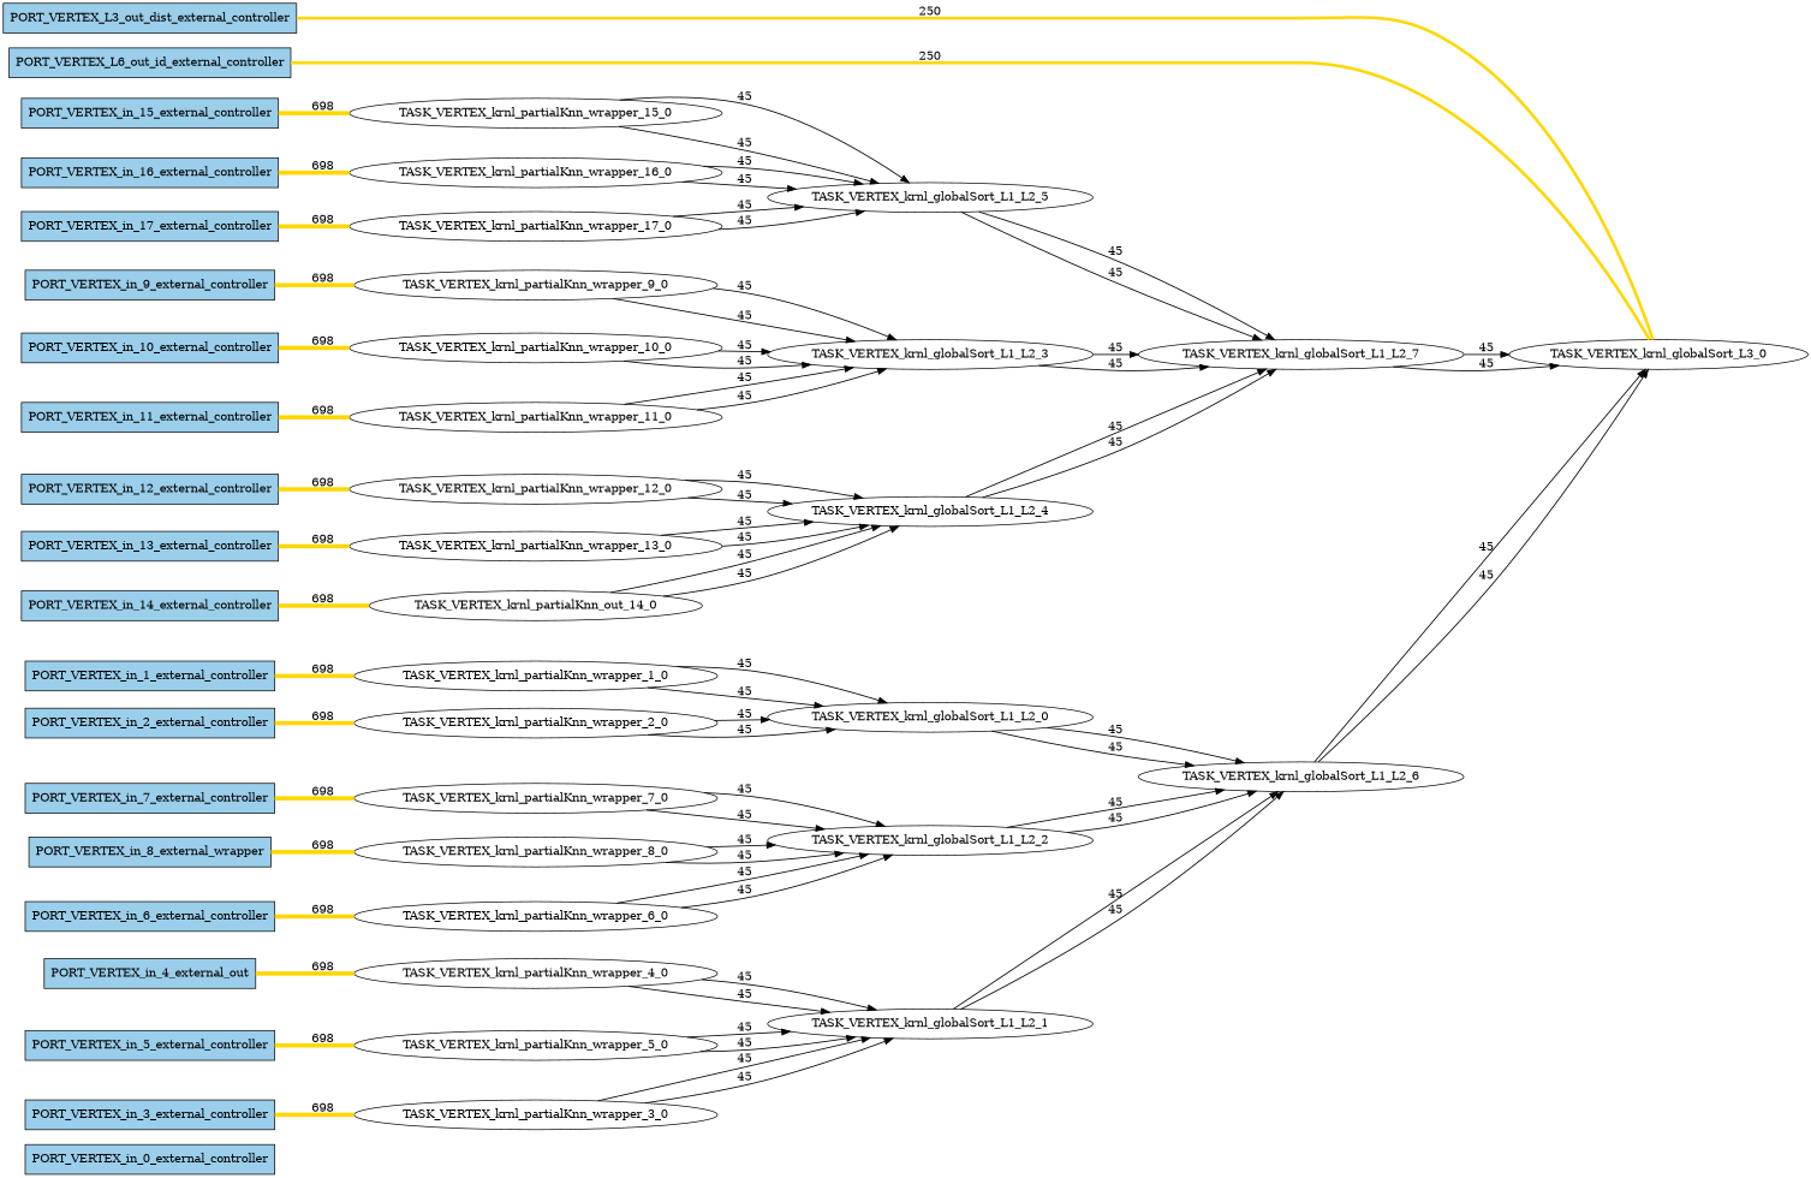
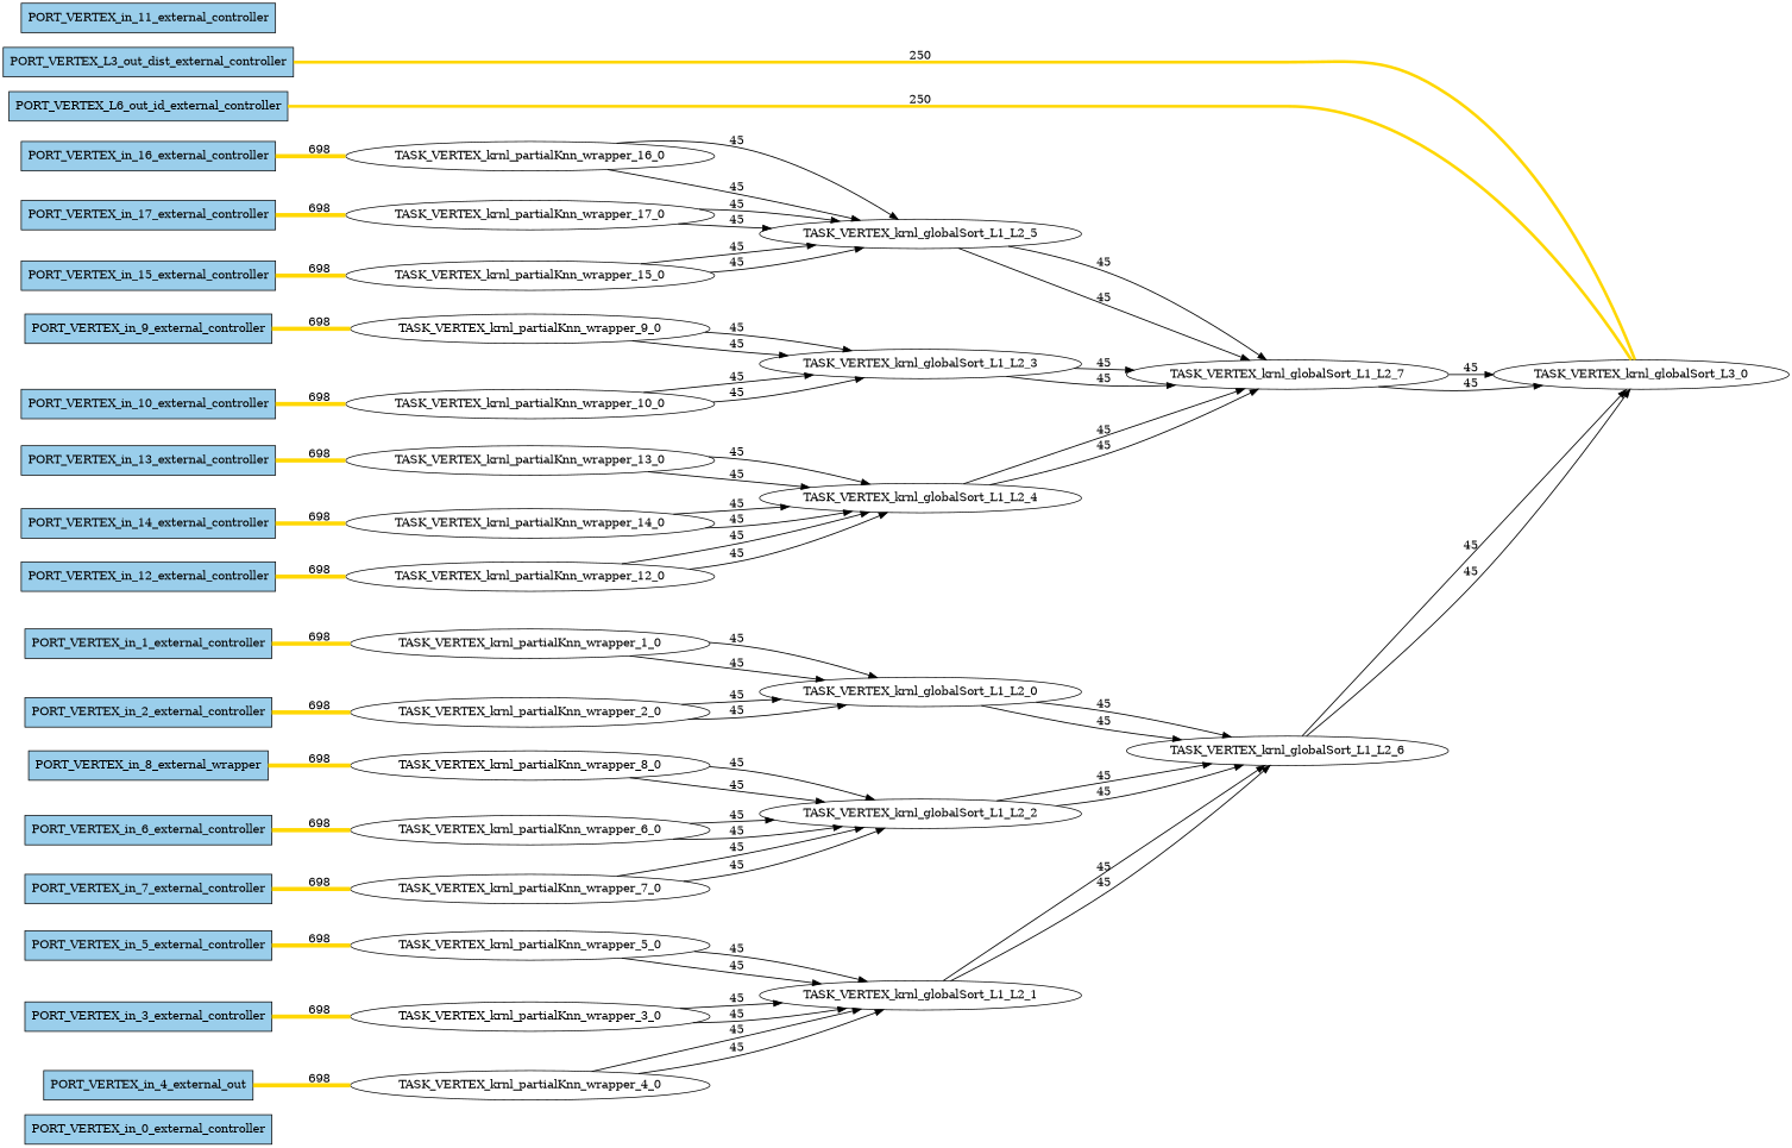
  digraph {
    rankdir=LR
    edge [penwidth=1.1699250014423124]
    PORT_VERTEX_in_0_external_controller [fillcolor="#9ACEEB" shape=rectangular style=filled]
    PORT_VERTEX_in_1_external_controller [fillcolor="#9ACEEB" shape=rectangular style=filled]
    PORT_VERTEX_in_2_external_controller [fillcolor="#9ACEEB" shape=rectangular style=filled]
    PORT_VERTEX_in_3_external_controller [fillcolor="#9ACEEB" shape=rectangular style=filled]
    n5 [fillcolor="#9ACEEB" label=PORT_VERTEX_in_4_external_out shape=rectangular style=filled]
    PORT_VERTEX_in_5_external_controller [fillcolor="#9ACEEB" shape=rectangular style=filled]
    PORT_VERTEX_in_6_external_controller [fillcolor="#9ACEEB" shape=rectangular style=filled]
    PORT_VERTEX_in_7_external_controller [fillcolor="#9ACEEB" shape=rectangular style=filled]
    n9 [fillcolor="#9ACEEB" label=PORT_VERTEX_in_8_external_wrapper shape=rectangular style=filled]
    PORT_VERTEX_in_9_external_controller [fillcolor="#9ACEEB" shape=rectangular style=filled]
    PORT_VERTEX_in_10_external_controller [fillcolor="#9ACEEB" shape=rectangular style=filled]
    PORT_VERTEX_in_11_external_controller [fillcolor="#9ACEEB" shape=rectangular style=filled]
    PORT_VERTEX_in_12_external_controller [fillcolor="#9ACEEB" shape=rectangular style=filled]
    PORT_VERTEX_in_13_external_controller [fillcolor="#9ACEEB" shape=rectangular style=filled]
    PORT_VERTEX_in_14_external_controller [fillcolor="#9ACEEB" shape=rectangular style=filled]
    PORT_VERTEX_in_15_external_controller [fillcolor="#9ACEEB" shape=rectangular style=filled]
    PORT_VERTEX_in_16_external_controller [fillcolor="#9ACEEB" shape=rectangular style=filled]
    PORT_VERTEX_in_17_external_controller [fillcolor="#9ACEEB" shape=rectangular style=filled]
    PORT_VERTEX_L3_out_dist_external_controller [fillcolor="#9ACEEB" shape=rectangular style=filled]
    n20 [fillcolor="#9ACEEB" label=PORT_VERTEX_L6_out_id_external_controller shape=rectangular style=filled]
    TASK_VERTEX_krnl_partialKnn_wrapper_1_0
    TASK_VERTEX_krnl_partialKnn_wrapper_2_0
    TASK_VERTEX_krnl_partialKnn_wrapper_3_0
    TASK_VERTEX_krnl_partialKnn_wrapper_4_0
    TASK_VERTEX_krnl_partialKnn_wrapper_5_0
    TASK_VERTEX_krnl_partialKnn_wrapper_6_0
    TASK_VERTEX_krnl_partialKnn_wrapper_7_0
    TASK_VERTEX_krnl_partialKnn_wrapper_8_0
    TASK_VERTEX_krnl_partialKnn_wrapper_9_0
    TASK_VERTEX_krnl_partialKnn_wrapper_10_0
-   TASK_VERTEX_krnl_partialKnn_wrapper_11_0
    TASK_VERTEX_krnl_partialKnn_wrapper_12_0
    TASK_VERTEX_krnl_partialKnn_wrapper_13_0
-   TASK_VERTEX_krnl_partialKnn_wrapper_14_0 [label=TASK_VERTEX_krnl_partialKnn_out_14_0]
+   TASK_VERTEX_krnl_partialKnn_wrapper_14_0
    TASK_VERTEX_krnl_partialKnn_wrapper_15_0
    TASK_VERTEX_krnl_partialKnn_wrapper_16_0
    TASK_VERTEX_krnl_partialKnn_wrapper_17_0
    TASK_VERTEX_krnl_globalSort_L3_0
    TASK_VERTEX_krnl_globalSort_L1_L2_0
    TASK_VERTEX_krnl_globalSort_L1_L2_1
    TASK_VERTEX_krnl_globalSort_L1_L2_2
    TASK_VERTEX_krnl_globalSort_L1_L2_3
    TASK_VERTEX_krnl_globalSort_L1_L2_4
    TASK_VERTEX_krnl_globalSort_L1_L2_5
    TASK_VERTEX_krnl_globalSort_L1_L2_6
    TASK_VERTEX_krnl_globalSort_L1_L2_7
    subgraph sub_1 {
      rank=same
      PORT_VERTEX_in_0_external_controller
      PORT_VERTEX_in_1_external_controller
      PORT_VERTEX_in_2_external_controller
      PORT_VERTEX_in_3_external_controller
      n5
      PORT_VERTEX_in_5_external_controller
      PORT_VERTEX_in_6_external_controller
      PORT_VERTEX_in_7_external_controller
      n9
      PORT_VERTEX_in_9_external_controller
      PORT_VERTEX_in_10_external_controller
      PORT_VERTEX_in_11_external_controller
      PORT_VERTEX_in_12_external_controller
      PORT_VERTEX_in_13_external_controller
      PORT_VERTEX_in_14_external_controller
      PORT_VERTEX_in_15_external_controller
      PORT_VERTEX_in_16_external_controller
      PORT_VERTEX_in_17_external_controller
      PORT_VERTEX_L3_out_dist_external_controller
      n20
    }
    PORT_VERTEX_in_1_external_controller -> TASK_VERTEX_krnl_partialKnn_wrapper_1_0 [color=gold dir=none label=698 penwidth=5.12515513132229]
    PORT_VERTEX_in_2_external_controller -> TASK_VERTEX_krnl_partialKnn_wrapper_2_0 [color=gold dir=none label=698 penwidth=5.12515513132229]
    PORT_VERTEX_in_3_external_controller -> TASK_VERTEX_krnl_partialKnn_wrapper_3_0 [color=gold dir=none label=698 penwidth=5.12515513132229]
    n5 -> TASK_VERTEX_krnl_partialKnn_wrapper_4_0 [color=gold dir=none label=698 penwidth=5.12515513132229]
    PORT_VERTEX_in_5_external_controller -> TASK_VERTEX_krnl_partialKnn_wrapper_5_0 [color=gold dir=none label=698 penwidth=5.12515513132229]
    PORT_VERTEX_in_6_external_controller -> TASK_VERTEX_krnl_partialKnn_wrapper_6_0 [color=gold dir=none label=698 penwidth=5.12515513132229]
    PORT_VERTEX_in_7_external_controller -> TASK_VERTEX_krnl_partialKnn_wrapper_7_0 [color=gold dir=none label=698 penwidth=5.12515513132229]
    n9 -> TASK_VERTEX_krnl_partialKnn_wrapper_8_0 [color=gold dir=none label=698 penwidth=5.12515513132229]
    PORT_VERTEX_in_9_external_controller -> TASK_VERTEX_krnl_partialKnn_wrapper_9_0 [color=gold dir=none label=698 penwidth=5.12515513132229]
    PORT_VERTEX_in_10_external_controller -> TASK_VERTEX_krnl_partialKnn_wrapper_10_0 [color=gold dir=none label=698 penwidth=5.12515513132229]
-   PORT_VERTEX_in_11_external_controller -> TASK_VERTEX_krnl_partialKnn_wrapper_11_0 [color=gold dir=none label=698 penwidth=5.12515513132229]
    PORT_VERTEX_in_12_external_controller -> TASK_VERTEX_krnl_partialKnn_wrapper_12_0 [color=gold dir=none label=698 penwidth=5.12515513132229]
    PORT_VERTEX_in_13_external_controller -> TASK_VERTEX_krnl_partialKnn_wrapper_13_0 [color=gold dir=none label=698 penwidth=5.12515513132229]
    PORT_VERTEX_in_14_external_controller -> TASK_VERTEX_krnl_partialKnn_wrapper_14_0 [color=gold dir=none label=698 penwidth=5.12515513132229]
    PORT_VERTEX_in_15_external_controller -> TASK_VERTEX_krnl_partialKnn_wrapper_15_0 [color=gold dir=none label=698 penwidth=5.12515513132229]
    PORT_VERTEX_in_16_external_controller -> TASK_VERTEX_krnl_partialKnn_wrapper_16_0 [color=gold dir=none label=698 penwidth=5.12515513132229]
    PORT_VERTEX_in_17_external_controller -> TASK_VERTEX_krnl_partialKnn_wrapper_17_0 [color=gold dir=none label=698 penwidth=5.12515513132229]
    PORT_VERTEX_L3_out_dist_external_controller -> TASK_VERTEX_krnl_globalSort_L3_0 [color=gold dir=none label=250 penwidth=3.6438561897747253]
    n20 -> TASK_VERTEX_krnl_globalSort_L3_0 [color=gold dir=none label=250 penwidth=3.6438561897747253]
    TASK_VERTEX_krnl_partialKnn_wrapper_1_0 -> TASK_VERTEX_krnl_globalSort_L1_L2_0 [label=45]
    TASK_VERTEX_krnl_partialKnn_wrapper_1_0 -> TASK_VERTEX_krnl_globalSort_L1_L2_0 [label=45]
    TASK_VERTEX_krnl_partialKnn_wrapper_2_0 -> TASK_VERTEX_krnl_globalSort_L1_L2_0 [label=45]
    TASK_VERTEX_krnl_partialKnn_wrapper_2_0 -> TASK_VERTEX_krnl_globalSort_L1_L2_0 [label=45]
    TASK_VERTEX_krnl_partialKnn_wrapper_3_0 -> TASK_VERTEX_krnl_globalSort_L1_L2_1 [label=45]
    TASK_VERTEX_krnl_partialKnn_wrapper_3_0 -> TASK_VERTEX_krnl_globalSort_L1_L2_1 [label=45]
    TASK_VERTEX_krnl_partialKnn_wrapper_4_0 -> TASK_VERTEX_krnl_globalSort_L1_L2_1 [label=45]
    TASK_VERTEX_krnl_partialKnn_wrapper_4_0 -> TASK_VERTEX_krnl_globalSort_L1_L2_1 [label=45]
    TASK_VERTEX_krnl_partialKnn_wrapper_5_0 -> TASK_VERTEX_krnl_globalSort_L1_L2_1 [label=45]
    TASK_VERTEX_krnl_partialKnn_wrapper_5_0 -> TASK_VERTEX_krnl_globalSort_L1_L2_1 [label=45]
    TASK_VERTEX_krnl_partialKnn_wrapper_6_0 -> TASK_VERTEX_krnl_globalSort_L1_L2_2 [label=45]
    TASK_VERTEX_krnl_partialKnn_wrapper_6_0 -> TASK_VERTEX_krnl_globalSort_L1_L2_2 [label=45]
    TASK_VERTEX_krnl_partialKnn_wrapper_7_0 -> TASK_VERTEX_krnl_globalSort_L1_L2_2 [label=45]
    TASK_VERTEX_krnl_partialKnn_wrapper_7_0 -> TASK_VERTEX_krnl_globalSort_L1_L2_2 [label=45]
    TASK_VERTEX_krnl_partialKnn_wrapper_8_0 -> TASK_VERTEX_krnl_globalSort_L1_L2_2 [label=45]
    TASK_VERTEX_krnl_partialKnn_wrapper_8_0 -> TASK_VERTEX_krnl_globalSort_L1_L2_2 [label=45]
    TASK_VERTEX_krnl_partialKnn_wrapper_9_0 -> TASK_VERTEX_krnl_globalSort_L1_L2_3 [label=45]
    TASK_VERTEX_krnl_partialKnn_wrapper_9_0 -> TASK_VERTEX_krnl_globalSort_L1_L2_3 [label=45]
    TASK_VERTEX_krnl_partialKnn_wrapper_10_0 -> TASK_VERTEX_krnl_globalSort_L1_L2_3 [label=45]
    TASK_VERTEX_krnl_partialKnn_wrapper_10_0 -> TASK_VERTEX_krnl_globalSort_L1_L2_3 [label=45]
-   TASK_VERTEX_krnl_partialKnn_wrapper_11_0 -> TASK_VERTEX_krnl_globalSort_L1_L2_3 [label=45]
-   TASK_VERTEX_krnl_partialKnn_wrapper_11_0 -> TASK_VERTEX_krnl_globalSort_L1_L2_3 [label=45]
    TASK_VERTEX_krnl_partialKnn_wrapper_12_0 -> TASK_VERTEX_krnl_globalSort_L1_L2_4 [label=45]
    TASK_VERTEX_krnl_partialKnn_wrapper_12_0 -> TASK_VERTEX_krnl_globalSort_L1_L2_4 [label=45]
    TASK_VERTEX_krnl_partialKnn_wrapper_13_0 -> TASK_VERTEX_krnl_globalSort_L1_L2_4 [label=45]
    TASK_VERTEX_krnl_partialKnn_wrapper_13_0 -> TASK_VERTEX_krnl_globalSort_L1_L2_4 [label=45]
    TASK_VERTEX_krnl_partialKnn_wrapper_14_0 -> TASK_VERTEX_krnl_globalSort_L1_L2_4 [label=45]
    TASK_VERTEX_krnl_partialKnn_wrapper_14_0 -> TASK_VERTEX_krnl_globalSort_L1_L2_4 [label=45]
    TASK_VERTEX_krnl_partialKnn_wrapper_15_0 -> TASK_VERTEX_krnl_globalSort_L1_L2_5 [label=45]
    TASK_VERTEX_krnl_partialKnn_wrapper_15_0 -> TASK_VERTEX_krnl_globalSort_L1_L2_5 [label=45]
    TASK_VERTEX_krnl_partialKnn_wrapper_16_0 -> TASK_VERTEX_krnl_globalSort_L1_L2_5 [label=45]
    TASK_VERTEX_krnl_partialKnn_wrapper_16_0 -> TASK_VERTEX_krnl_globalSort_L1_L2_5 [label=45]
    TASK_VERTEX_krnl_partialKnn_wrapper_17_0 -> TASK_VERTEX_krnl_globalSort_L1_L2_5 [label=45]
    TASK_VERTEX_krnl_partialKnn_wrapper_17_0 -> TASK_VERTEX_krnl_globalSort_L1_L2_5 [label=45]
    TASK_VERTEX_krnl_globalSort_L1_L2_0 -> TASK_VERTEX_krnl_globalSort_L1_L2_6 [label=45]
    TASK_VERTEX_krnl_globalSort_L1_L2_0 -> TASK_VERTEX_krnl_globalSort_L1_L2_6 [label=45]
    TASK_VERTEX_krnl_globalSort_L1_L2_1 -> TASK_VERTEX_krnl_globalSort_L1_L2_6 [label=45]
    TASK_VERTEX_krnl_globalSort_L1_L2_1 -> TASK_VERTEX_krnl_globalSort_L1_L2_6 [label=45]
    TASK_VERTEX_krnl_globalSort_L1_L2_2 -> TASK_VERTEX_krnl_globalSort_L1_L2_6 [label=45]
    TASK_VERTEX_krnl_globalSort_L1_L2_2 -> TASK_VERTEX_krnl_globalSort_L1_L2_6 [label=45]
    TASK_VERTEX_krnl_globalSort_L1_L2_3 -> TASK_VERTEX_krnl_globalSort_L1_L2_7 [label=45]
    TASK_VERTEX_krnl_globalSort_L1_L2_3 -> TASK_VERTEX_krnl_globalSort_L1_L2_7 [label=45]
    TASK_VERTEX_krnl_globalSort_L1_L2_4 -> TASK_VERTEX_krnl_globalSort_L1_L2_7 [label=45]
    TASK_VERTEX_krnl_globalSort_L1_L2_4 -> TASK_VERTEX_krnl_globalSort_L1_L2_7 [label=45]
    TASK_VERTEX_krnl_globalSort_L1_L2_5 -> TASK_VERTEX_krnl_globalSort_L1_L2_7 [label=45]
    TASK_VERTEX_krnl_globalSort_L1_L2_5 -> TASK_VERTEX_krnl_globalSort_L1_L2_7 [label=45]
    TASK_VERTEX_krnl_globalSort_L1_L2_6 -> TASK_VERTEX_krnl_globalSort_L3_0 [label=45]
    TASK_VERTEX_krnl_globalSort_L1_L2_6 -> TASK_VERTEX_krnl_globalSort_L3_0 [label=45]
    TASK_VERTEX_krnl_globalSort_L1_L2_7 -> TASK_VERTEX_krnl_globalSort_L3_0 [label=45]
    TASK_VERTEX_krnl_globalSort_L1_L2_7 -> TASK_VERTEX_krnl_globalSort_L3_0 [label=45]
  }
